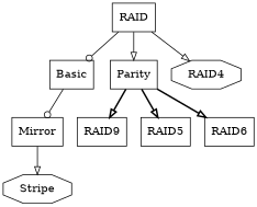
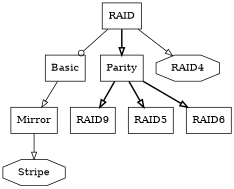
  digraph {
    node [shape=box]
    edge [arrowhead=onormal style=solid]
    RAID
    Basic
    Parity
    RAID4 [shape=octagon]
    Mirror
    n6 [label=RAID9]
    RAID5
    RAID6
    Stripe [shape=octagon]
    RAID -> Basic [arrowhead=odot]
-   RAID -> Parity
+   RAID -> Parity [style=bold]
    RAID -> RAID4
-   Basic -> Mirror [arrowhead=odot]
+   Basic -> Mirror
    Parity -> n6 [style=bold]
    Parity -> RAID5 [style=bold]
    Parity -> RAID6 [style=bold]
    Mirror -> Stripe
  }
